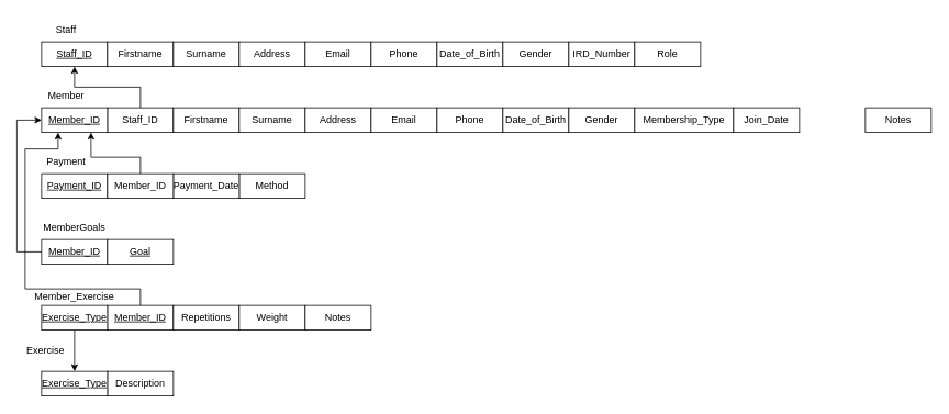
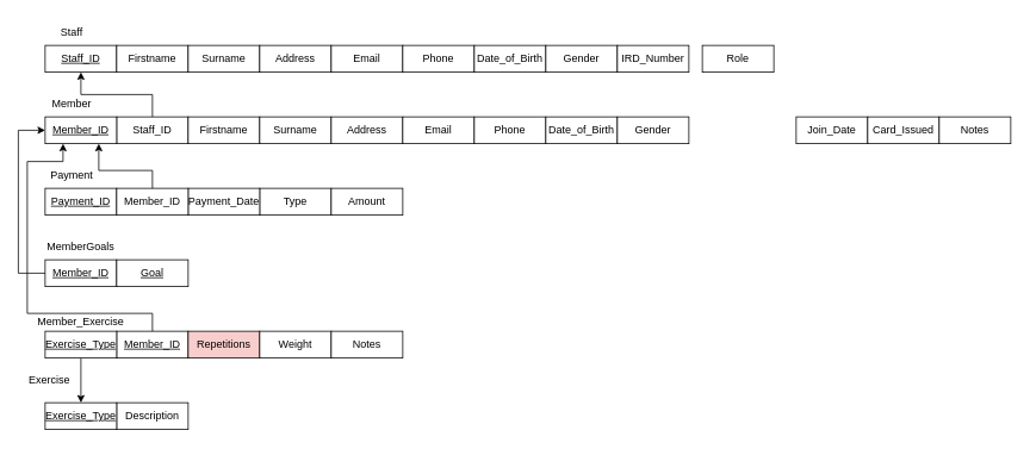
  <mxCell id="0" />
  <mxCell id="1" parent="0" />
  <mxCell id="2" value="&lt;u&gt;Staff_ID&lt;/u&gt;" style="rounded=0;whiteSpace=wrap;html=1;" parent="1" vertex="1"><mxGeometry x="50" y="50" width="80" height="30" as="geometry" /></mxCell>
  <mxCell id="3" value="Firstname" style="rounded=0;whiteSpace=wrap;html=1;" parent="1" vertex="1"><mxGeometry x="130" y="50" width="80" height="30" as="geometry" /></mxCell>
  <mxCell id="4" value="Surname " style="rounded=0;whiteSpace=wrap;html=1;" parent="1" vertex="1"><mxGeometry x="210" y="50" width="80" height="30" as="geometry" /></mxCell>
  <mxCell id="5" value="Address" style="rounded=0;whiteSpace=wrap;html=1;" parent="1" vertex="1"><mxGeometry x="290" y="50" width="80" height="30" as="geometry" /></mxCell>
  <mxCell id="6" value="Email" style="rounded=0;whiteSpace=wrap;html=1;" parent="1" vertex="1"><mxGeometry x="370" y="50" width="80" height="30" as="geometry" /></mxCell>
  <mxCell id="7" value="Phone" style="rounded=0;whiteSpace=wrap;html=1;" parent="1" vertex="1"><mxGeometry x="450" y="50" width="80" height="30" as="geometry" /></mxCell>
  <mxCell id="8" value="Date_of_Birth" style="rounded=0;whiteSpace=wrap;html=1;" parent="1" vertex="1"><mxGeometry x="530" y="50" width="80" height="30" as="geometry" /></mxCell>
  <mxCell id="9" value="Gender" style="rounded=0;whiteSpace=wrap;html=1;" parent="1" vertex="1"><mxGeometry x="610" y="50" width="80" height="30" as="geometry" /></mxCell>
  <mxCell id="10" value="IRD_Number" style="rounded=0;whiteSpace=wrap;html=1;" parent="1" vertex="1"><mxGeometry x="690" y="50" width="80" height="30" as="geometry" /></mxCell>
- <mxCell id="11" value="Role" style="rounded=0;whiteSpace=wrap;html=1;" parent="1" vertex="1"><mxGeometry x="770" y="50" width="80" height="30" as="geometry" /></mxCell>
+ <mxCell id="11" value="Role" style="rounded=0;whiteSpace=wrap;html=1;" parent="1" vertex="1"><mxGeometry x="785" y="50" width="80" height="30" as="geometry" /></mxCell>
  <mxCell id="12" value="Staff" style="text;html=1;align=center;verticalAlign=middle;whiteSpace=wrap;rounded=0;" parent="1" vertex="1"><mxGeometry x="50" y="20" width="60" height="30" as="geometry" /></mxCell>
  <mxCell id="13" style="edgeStyle=orthogonalEdgeStyle;rounded=0;orthogonalLoop=1;jettySize=auto;html=1;" edge="1" parent="1" source="14" target="2"><mxGeometry relative="1" as="geometry" /></mxCell>
  <mxCell id="14" value="Staff_ID" style="rounded=0;whiteSpace=wrap;html=1;" parent="1" vertex="1"><mxGeometry x="130" y="130" width="80" height="30" as="geometry" /></mxCell>
  <mxCell id="15" value="Firstname" style="rounded=0;whiteSpace=wrap;html=1;" parent="1" vertex="1"><mxGeometry x="210" y="130" width="80" height="30" as="geometry" /></mxCell>
  <mxCell id="16" value="Surname " style="rounded=0;whiteSpace=wrap;html=1;" parent="1" vertex="1"><mxGeometry x="290" y="130" width="80" height="30" as="geometry" /></mxCell>
  <mxCell id="17" value="Address" style="rounded=0;whiteSpace=wrap;html=1;" parent="1" vertex="1"><mxGeometry x="370" y="130" width="80" height="30" as="geometry" /></mxCell>
  <mxCell id="18" value="Email" style="rounded=0;whiteSpace=wrap;html=1;" parent="1" vertex="1"><mxGeometry x="450" y="130" width="80" height="30" as="geometry" /></mxCell>
  <mxCell id="19" value="Phone" style="rounded=0;whiteSpace=wrap;html=1;" parent="1" vertex="1"><mxGeometry x="530" y="130" width="80" height="30" as="geometry" /></mxCell>
  <mxCell id="20" value="Date_of_Birth" style="rounded=0;whiteSpace=wrap;html=1;" parent="1" vertex="1"><mxGeometry x="610" y="130" width="80" height="30" as="geometry" /></mxCell>
  <mxCell id="21" value="Gender" style="rounded=0;whiteSpace=wrap;html=1;" parent="1" vertex="1"><mxGeometry x="690" y="130" width="80" height="30" as="geometry" /></mxCell>
- <mxCell id="22" value="Membership_Type" style="rounded=0;whiteSpace=wrap;html=1;" parent="1" vertex="1"><mxGeometry x="770" y="130" width="120" height="30" as="geometry" /></mxCell>
  <mxCell id="23" value="Member" style="text;html=1;align=center;verticalAlign=middle;whiteSpace=wrap;rounded=0;" parent="1" vertex="1"><mxGeometry x="50" y="100" width="60" height="30" as="geometry" /></mxCell>
  <mxCell id="24" value="&lt;u&gt;Payment_ID&lt;/u&gt;" style="rounded=0;whiteSpace=wrap;html=1;" parent="1" vertex="1"><mxGeometry x="50" y="210" width="80" height="30" as="geometry" /></mxCell>
- <mxCell id="25" value="Method" style="rounded=0;whiteSpace=wrap;html=1;" parent="1" vertex="1"><mxGeometry x="290" y="210" width="80" height="30" as="geometry" /></mxCell>
+ <mxCell id="25" value="Type" style="rounded=0;whiteSpace=wrap;html=1;" parent="1" vertex="1"><mxGeometry x="290" y="210" width="80" height="30" as="geometry" /></mxCell>
+ <mxCell id="26" value="Amount" style="rounded=0;whiteSpace=wrap;html=1;" parent="1" vertex="1"><mxGeometry x="370" y="210" width="80" height="30" as="geometry" /></mxCell>
  <mxCell id="27" value="Payment" style="text;html=1;align=center;verticalAlign=middle;whiteSpace=wrap;rounded=0;" parent="1" vertex="1"><mxGeometry x="50" y="180" width="60" height="30" as="geometry" /></mxCell>
  <mxCell id="28" value="Payment_Date" style="rounded=0;whiteSpace=wrap;html=1;" parent="1" vertex="1"><mxGeometry x="210" y="210" width="80" height="30" as="geometry" /></mxCell>
  <mxCell id="29" value="&lt;u&gt;Member_ID&lt;/u&gt;" style="rounded=0;whiteSpace=wrap;html=1;" parent="1" vertex="1"><mxGeometry x="50" y="290" width="80" height="30" as="geometry" /></mxCell>
  <mxCell id="30" value="MemberGoals" style="text;html=1;align=center;verticalAlign=middle;whiteSpace=wrap;rounded=0;" parent="1" vertex="1"><mxGeometry x="60" y="260" width="60" height="30" as="geometry" /></mxCell>
  <mxCell id="31" value="&lt;u&gt;Goal&lt;/u&gt;" style="rounded=0;whiteSpace=wrap;html=1;" parent="1" vertex="1"><mxGeometry x="130" y="290" width="80" height="30" as="geometry" /></mxCell>
  <mxCell id="32" value="&lt;u&gt;Member_ID&lt;/u&gt;" style="rounded=0;whiteSpace=wrap;html=1;" parent="1" vertex="1"><mxGeometry x="130" y="370" width="80" height="30" as="geometry" /></mxCell>
- <mxCell id="33" value="Repetitions" style="rounded=0;whiteSpace=wrap;html=1;" parent="1" vertex="1"><mxGeometry x="210" y="370" width="80" height="30" as="geometry" /></mxCell>
+ <mxCell id="33" value="Repetitions" style="rounded=0;whiteSpace=wrap;html=1;fillColor=#f8cecc;" parent="1" vertex="1"><mxGeometry x="210" y="370" width="80" height="30" as="geometry" /></mxCell>
  <mxCell id="34" value="Weight" style="rounded=0;whiteSpace=wrap;html=1;" parent="1" vertex="1"><mxGeometry x="290" y="370" width="80" height="30" as="geometry" /></mxCell>
  <mxCell id="35" value="Notes" style="rounded=0;whiteSpace=wrap;html=1;" parent="1" vertex="1"><mxGeometry x="370" y="370" width="80" height="30" as="geometry" /></mxCell>
  <mxCell id="36" value="Member_Exercise" style="text;html=1;align=center;verticalAlign=middle;whiteSpace=wrap;rounded=0;" parent="1" vertex="1"><mxGeometry x="60" y="344" width="60" height="30" as="geometry" /></mxCell>
  <mxCell id="37" style="edgeStyle=orthogonalEdgeStyle;rounded=0;orthogonalLoop=1;jettySize=auto;html=1;" parent="1" source="38" target="48" edge="1"><mxGeometry relative="1" as="geometry" /></mxCell>
  <mxCell id="38" value="&lt;u&gt;Exercise_Type&lt;/u&gt;" style="rounded=0;whiteSpace=wrap;html=1;" parent="1" vertex="1"><mxGeometry x="50" y="370" width="80" height="30" as="geometry" /></mxCell>
  <mxCell id="39" value="&lt;u&gt;Member_ID&lt;/u&gt;" style="rounded=0;whiteSpace=wrap;html=1;" parent="1" vertex="1"><mxGeometry x="50" y="130" width="80" height="30" as="geometry" /></mxCell>
  <mxCell id="40" value="Member_ID" style="rounded=0;whiteSpace=wrap;html=1;" parent="1" vertex="1"><mxGeometry x="130" y="210" width="80" height="30" as="geometry" /></mxCell>
  <mxCell id="41" value="" style="endArrow=classic;html=1;rounded=0;exitX=0;exitY=0.5;exitDx=0;exitDy=0;entryX=0;entryY=0.5;entryDx=0;entryDy=0;" parent="1" source="29" target="39" edge="1"><mxGeometry width="50" height="50" relative="1" as="geometry"><mxPoint x="110" y="400" as="sourcePoint" /><mxPoint x="160" y="350" as="targetPoint" /><Array as="points"><mxPoint x="20" y="305" /><mxPoint x="20" y="145" /></Array></mxGeometry></mxCell>
  <mxCell id="42" value="" style="endArrow=classic;html=1;rounded=0;exitX=0.5;exitY=0;exitDx=0;exitDy=0;entryX=0.75;entryY=1;entryDx=0;entryDy=0;" parent="1" source="40" target="39" edge="1"><mxGeometry width="50" height="50" relative="1" as="geometry"><mxPoint x="530" y="290" as="sourcePoint" /><mxPoint x="580" y="240" as="targetPoint" /><Array as="points"><mxPoint x="170" y="190" /><mxPoint x="110" y="190" /></Array></mxGeometry></mxCell>
  <mxCell id="43" value="" style="endArrow=classic;html=1;rounded=0;exitX=0.5;exitY=0;exitDx=0;exitDy=0;entryX=0.25;entryY=1;entryDx=0;entryDy=0;" parent="1" source="32" target="39" edge="1"><mxGeometry width="50" height="50" relative="1" as="geometry"><mxPoint x="70" y="490" as="sourcePoint" /><mxPoint x="120" y="440" as="targetPoint" /><Array as="points"><mxPoint x="170" y="350" /><mxPoint x="30" y="350" /><mxPoint x="30" y="180" /><mxPoint x="70" y="180" /></Array></mxGeometry></mxCell>
  <mxCell id="44" value="Join_Date" style="rounded=0;whiteSpace=wrap;html=1;" parent="1" vertex="1"><mxGeometry x="890" y="130" width="80" height="30" as="geometry" /></mxCell>
+ <mxCell id="45" value="Card_Issued" style="rounded=0;whiteSpace=wrap;html=1;" parent="1" vertex="1"><mxGeometry x="970" y="130" width="80" height="30" as="geometry" /></mxCell>
  <mxCell id="46" value="Notes" style="rounded=0;whiteSpace=wrap;html=1;" parent="1" vertex="1"><mxGeometry x="1050" y="130" width="80" height="30" as="geometry" /></mxCell>
  <mxCell id="47" value="Description" style="rounded=0;whiteSpace=wrap;html=1;" parent="1" vertex="1"><mxGeometry x="130" y="450" width="80" height="30" as="geometry" /></mxCell>
  <mxCell id="48" value="&lt;u&gt;Exercise_Type&lt;/u&gt;" style="rounded=0;whiteSpace=wrap;html=1;" parent="1" vertex="1"><mxGeometry x="50" y="450" width="80" height="30" as="geometry" /></mxCell>
  <mxCell id="49" value="Exercise" style="text;html=1;align=center;verticalAlign=middle;whiteSpace=wrap;rounded=0;" parent="1" vertex="1"><mxGeometry x="25" y="410" width="60" height="30" as="geometry" /></mxCell>
